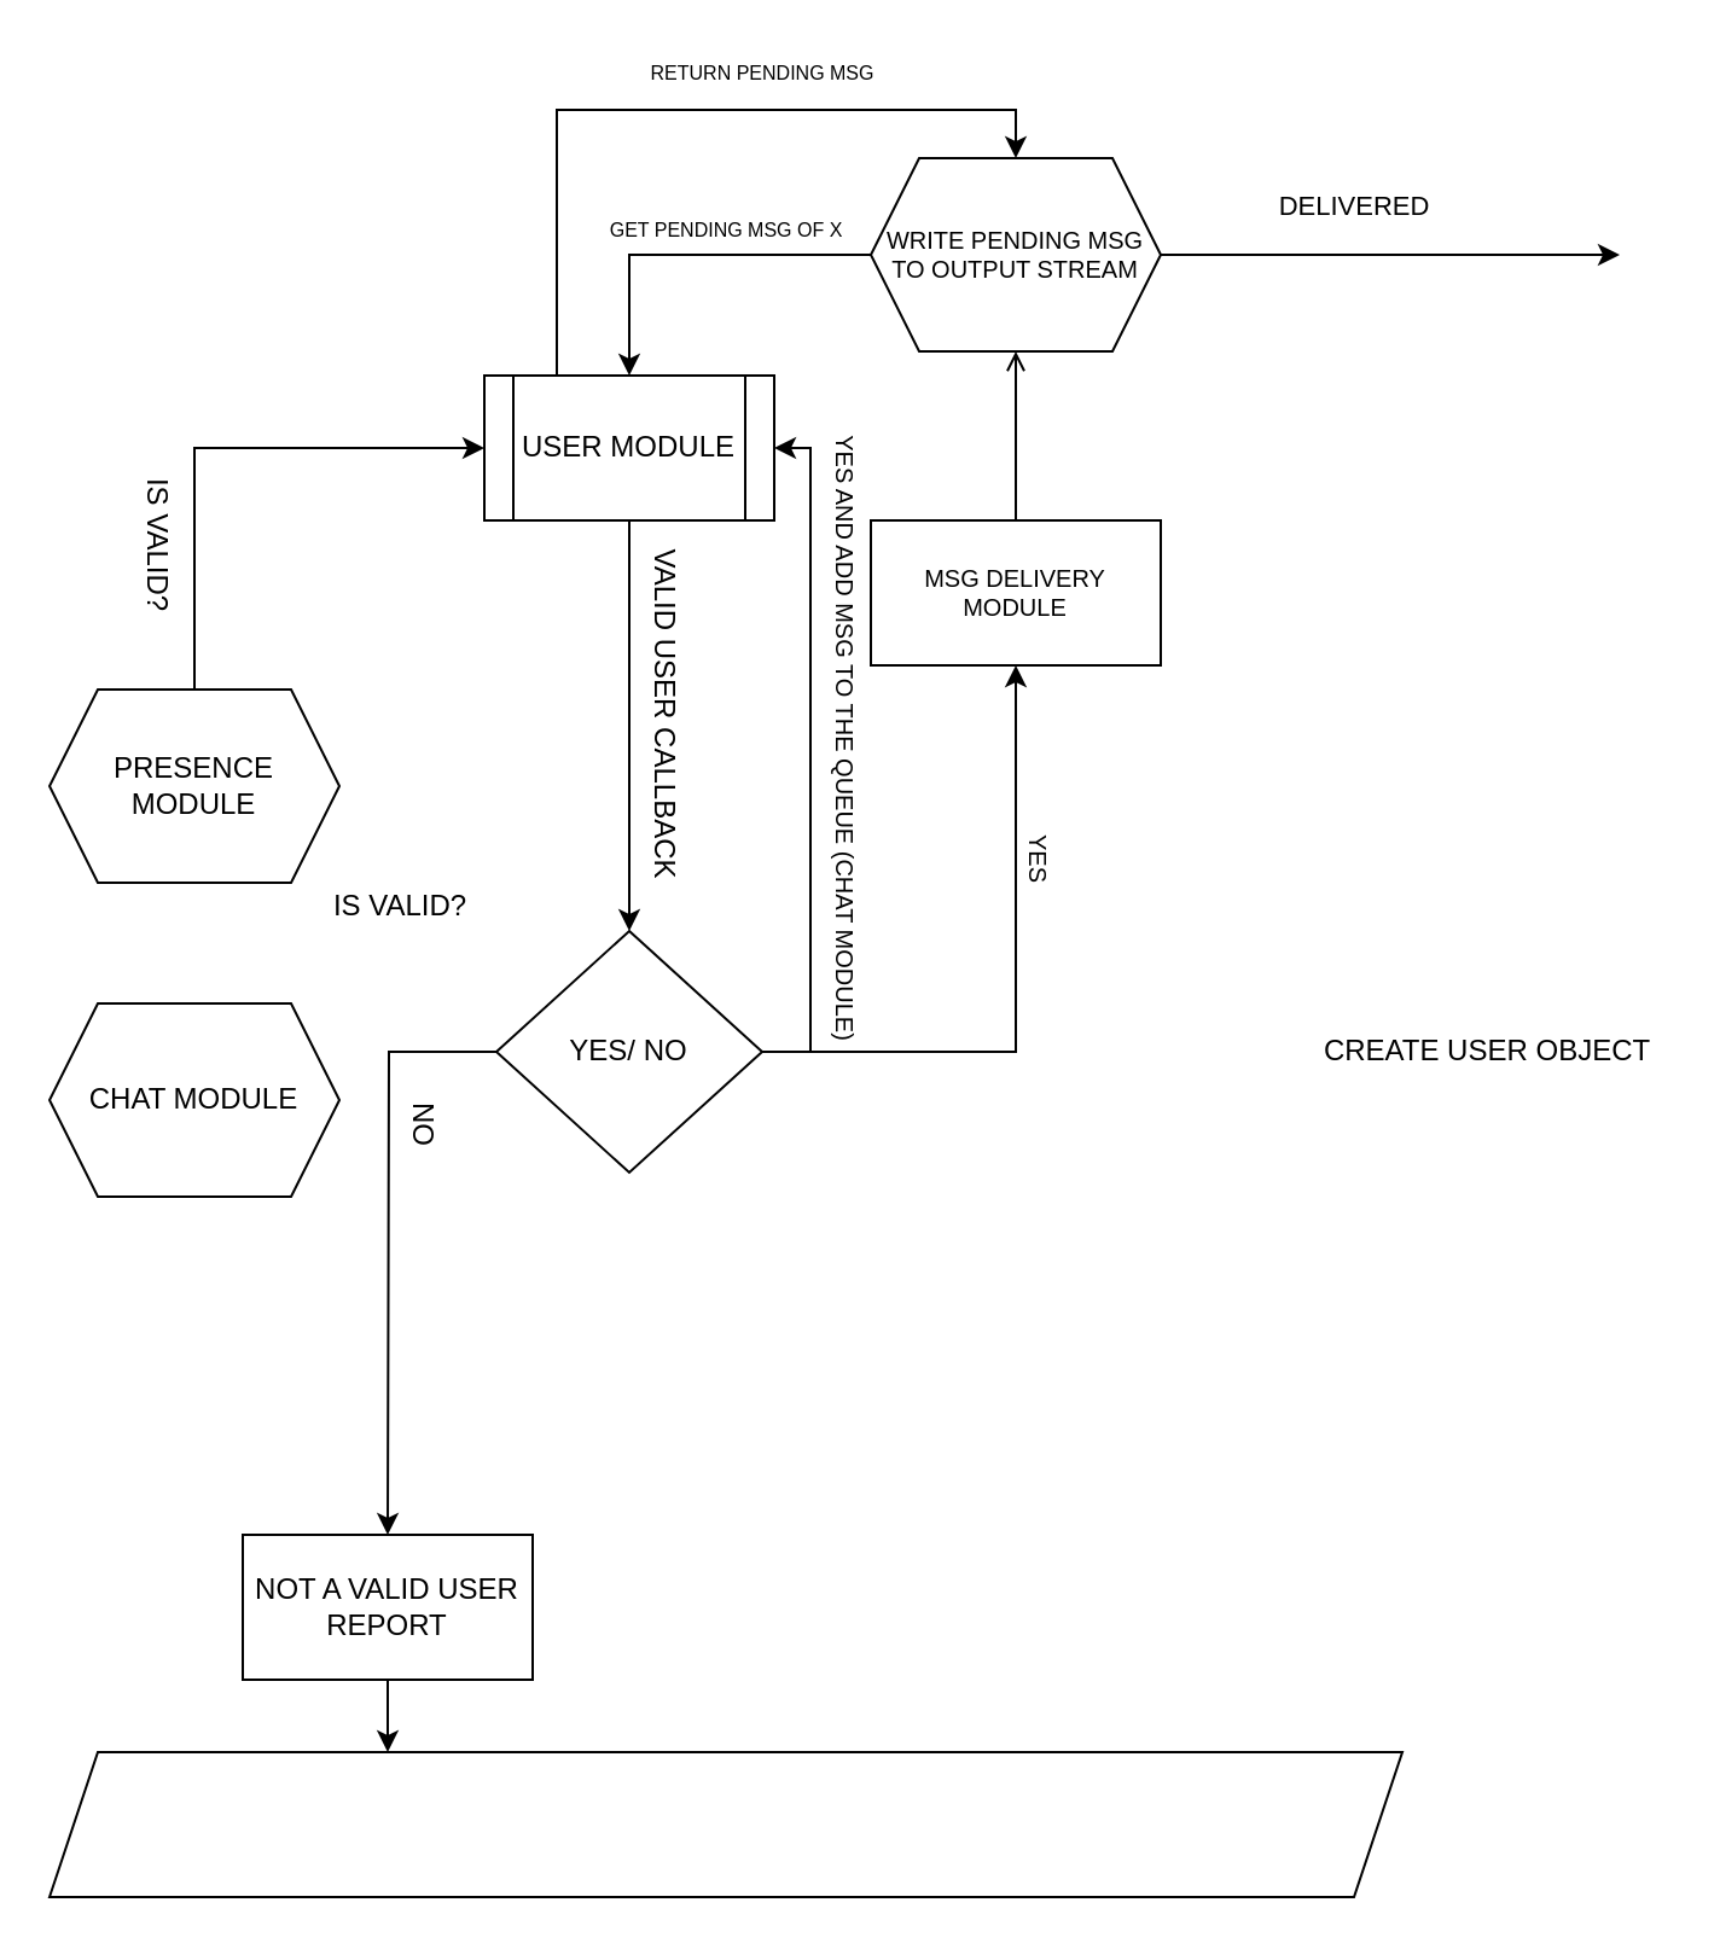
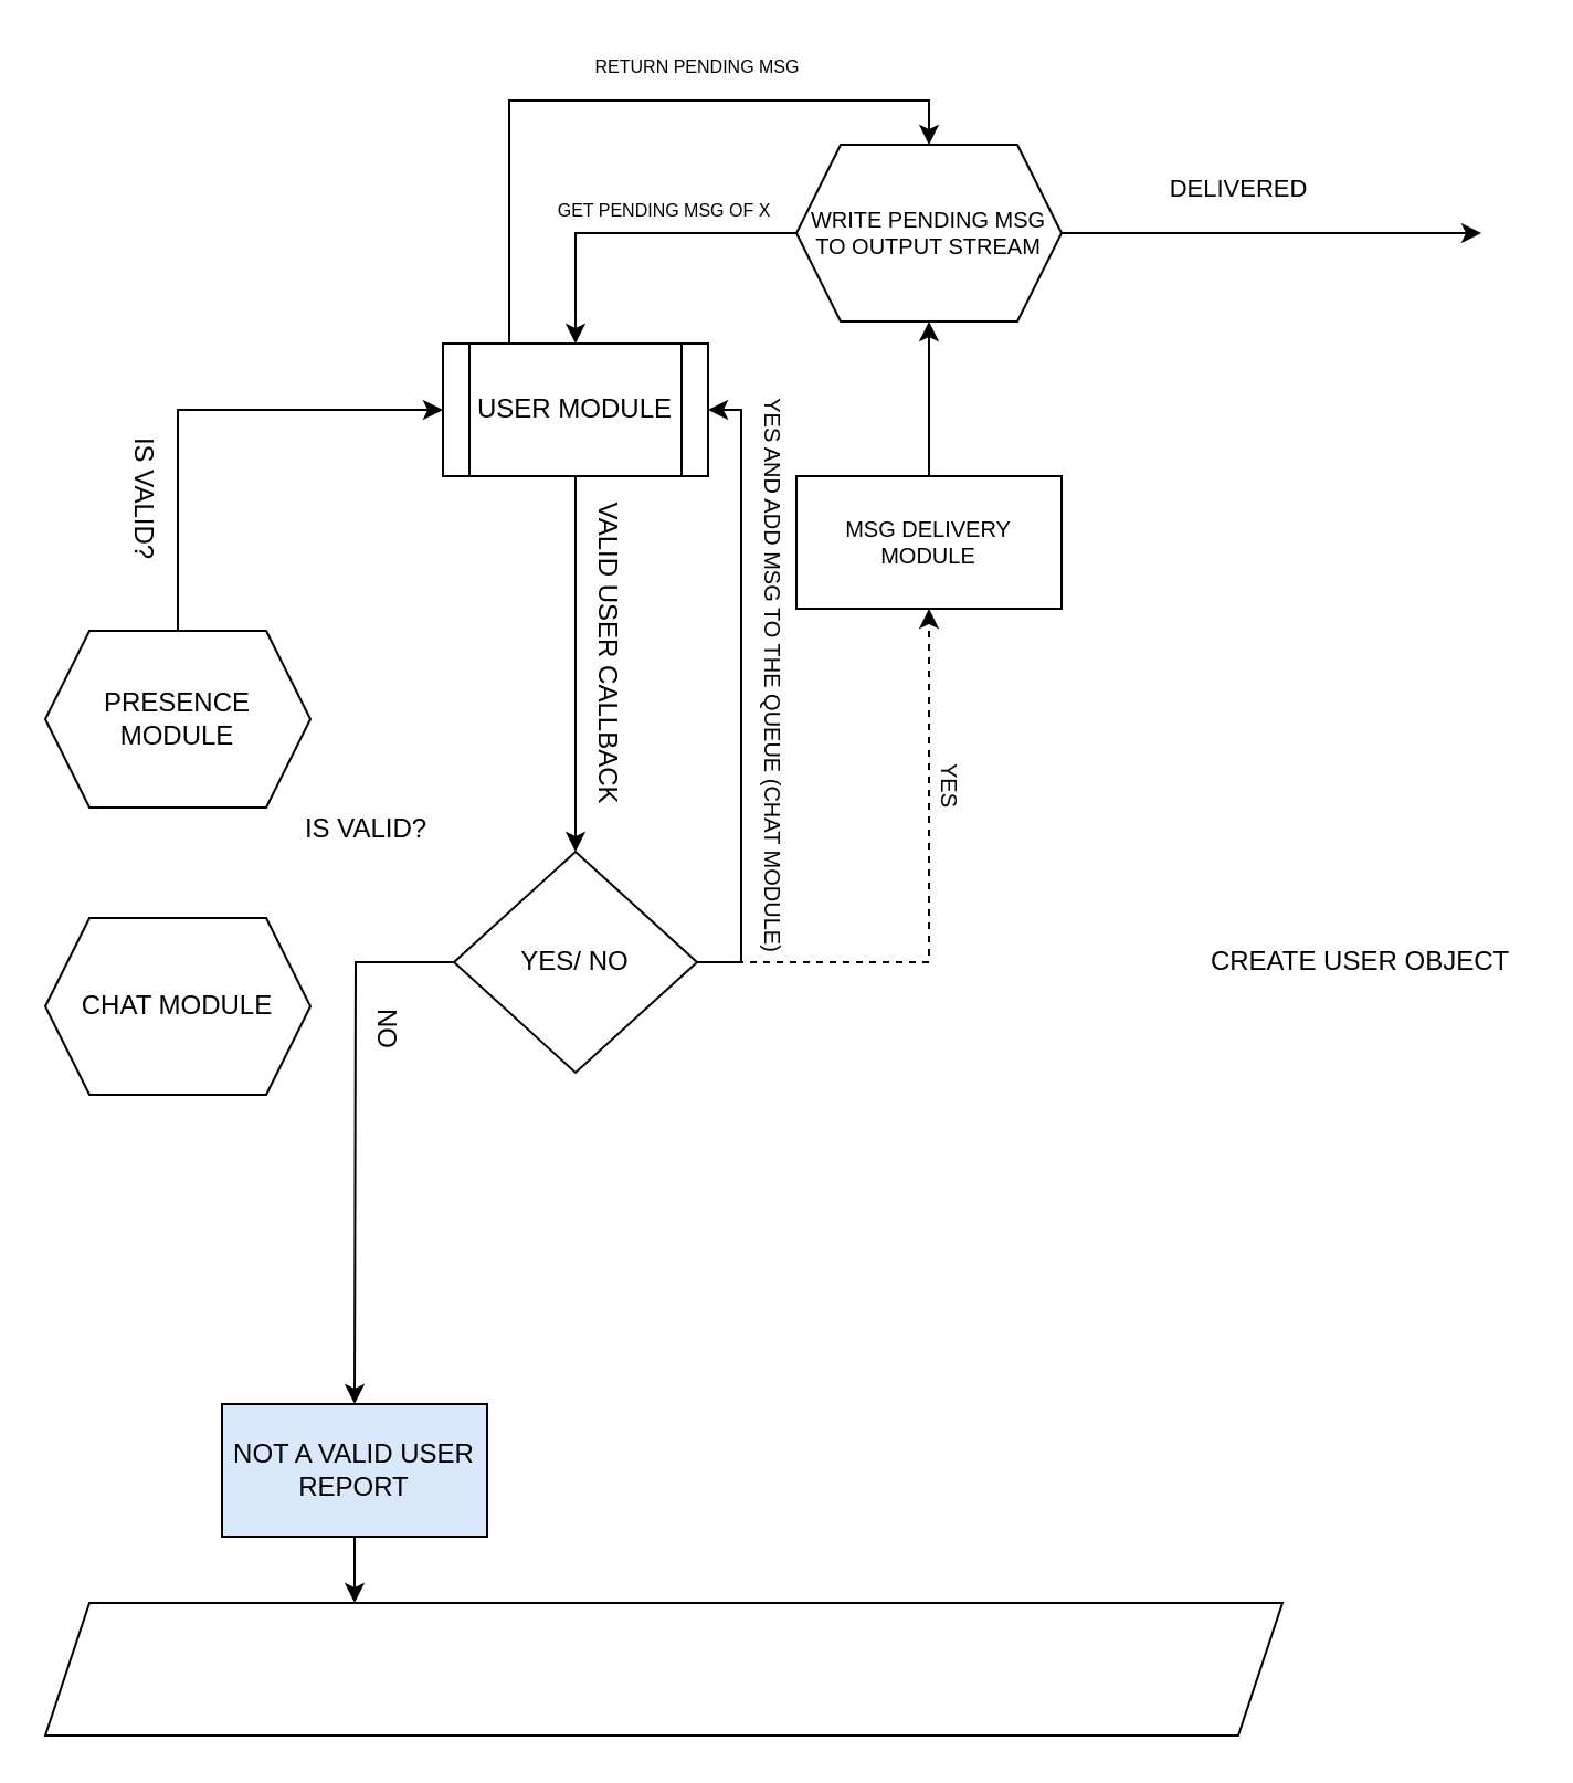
  <mxCell id="0" />
  <mxCell id="1" parent="0" />
  <mxCell id="2" style="edgeStyle=orthogonalEdgeStyle;rounded=0;orthogonalLoop=1;jettySize=auto;html=1;exitX=0.5;exitY=1;exitDx=0;exitDy=0;" edge="1" parent="1" source="4"><mxGeometry relative="1" as="geometry"><mxPoint x="260" y="385" as="targetPoint" /></mxGeometry></mxCell>
  <mxCell id="3" style="edgeStyle=orthogonalEdgeStyle;rounded=0;orthogonalLoop=1;jettySize=auto;html=1;exitX=0.25;exitY=0;exitDx=0;exitDy=0;entryX=0.5;entryY=0;entryDx=0;entryDy=0;fontSize=8;" edge="1" parent="1" source="4" target="26"><mxGeometry relative="1" as="geometry" /></mxCell>
  <mxCell id="4" value="USER MODULE" style="shape=process;whiteSpace=wrap;html=1;backgroundOutline=1;" vertex="1" parent="1"><mxGeometry x="200" y="155" width="120" height="60" as="geometry" /></mxCell>
  <mxCell id="5" style="edgeStyle=orthogonalEdgeStyle;rounded=0;orthogonalLoop=1;jettySize=auto;html=1;exitX=0.5;exitY=0;exitDx=0;exitDy=0;entryX=0;entryY=0.5;entryDx=0;entryDy=0;" edge="1" parent="1" source="6" target="4"><mxGeometry relative="1" as="geometry" /></mxCell>
  <mxCell id="6" value="PRESENCE MODULE" style="shape=hexagon;perimeter=hexagonPerimeter2;whiteSpace=wrap;html=1;fixedSize=1;" vertex="1" parent="1"><mxGeometry x="20" y="285" width="120" height="80" as="geometry" /></mxCell>
  <mxCell id="7" value="CHAT MODULE" style="shape=hexagon;perimeter=hexagonPerimeter2;whiteSpace=wrap;html=1;fixedSize=1;" vertex="1" parent="1"><mxGeometry x="20" y="415" width="120" height="80" as="geometry" /></mxCell>
  <mxCell id="8" value="IS VALID?" style="text;html=1;align=center;verticalAlign=middle;resizable=0;points=[];autosize=1;strokeColor=none;fillColor=none;" vertex="1" parent="1"><mxGeometry x="130" y="365" width="70" height="20" as="geometry" /></mxCell>
  <mxCell id="9" style="edgeStyle=orthogonalEdgeStyle;rounded=0;orthogonalLoop=1;jettySize=auto;html=1;exitX=1;exitY=0.5;exitDx=0;exitDy=0;entryX=1;entryY=0.5;entryDx=0;entryDy=0;" edge="1" parent="1" source="12" target="4"><mxGeometry relative="1" as="geometry"><mxPoint x="370" y="305" as="targetPoint" /></mxGeometry></mxCell>
  <mxCell id="10" style="edgeStyle=orthogonalEdgeStyle;rounded=0;orthogonalLoop=1;jettySize=auto;html=1;exitX=0;exitY=0.5;exitDx=0;exitDy=0;" edge="1" parent="1" source="12"><mxGeometry relative="1" as="geometry"><mxPoint x="160" y="635" as="targetPoint" /></mxGeometry></mxCell>
- <mxCell id="11" style="edgeStyle=orthogonalEdgeStyle;rounded=0;orthogonalLoop=1;jettySize=auto;html=1;exitX=1;exitY=0.5;exitDx=0;exitDy=0;" edge="1" parent="1" source="12" target="22"><mxGeometry relative="1" as="geometry"><mxPoint x="420" y="245" as="targetPoint" /></mxGeometry></mxCell>
+ <mxCell id="11" style="edgeStyle=orthogonalEdgeStyle;rounded=0;orthogonalLoop=1;jettySize=auto;html=1;exitX=1;exitY=0.5;exitDx=0;exitDy=0;dashed=1;" edge="1" parent="1" source="12" target="22"><mxGeometry relative="1" as="geometry"><mxPoint x="420" y="245" as="targetPoint" /></mxGeometry></mxCell>
  <mxCell id="12" value="YES/ NO" style="rhombus;whiteSpace=wrap;html=1;" vertex="1" parent="1"><mxGeometry x="205" y="385" width="110" height="100" as="geometry" /></mxCell>
  <mxCell id="13" value="YES AND ADD MSG TO THE QUEUE (CHAT MODULE)" style="text;html=1;align=center;verticalAlign=middle;resizable=0;points=[];autosize=1;strokeColor=none;fillColor=none;rotation=90;fontSize=10;" vertex="1" parent="1"><mxGeometry x="215" y="295" width="270" height="20" as="geometry" /></mxCell>
  <mxCell id="14" value="NO" style="text;html=1;align=center;verticalAlign=middle;resizable=0;points=[];autosize=1;strokeColor=none;fillColor=none;rotation=90;" vertex="1" parent="1"><mxGeometry x="160" y="455" width="30" height="20" as="geometry" /></mxCell>
  <mxCell id="15" value="VALID USER CALLBACK" style="text;html=1;align=center;verticalAlign=middle;resizable=0;points=[];autosize=1;strokeColor=none;fillColor=none;rotation=90;" vertex="1" parent="1"><mxGeometry x="200" y="285" width="150" height="20" as="geometry" /></mxCell>
  <mxCell id="16" value="" style="shape=parallelogram;perimeter=parallelogramPerimeter;whiteSpace=wrap;html=1;fixedSize=1;" vertex="1" parent="1"><mxGeometry x="20" y="725" width="560" height="60" as="geometry" /></mxCell>
  <mxCell id="17" style="edgeStyle=orthogonalEdgeStyle;rounded=0;orthogonalLoop=1;jettySize=auto;html=1;exitX=0.5;exitY=1;exitDx=0;exitDy=0;entryX=0.25;entryY=0;entryDx=0;entryDy=0;" edge="1" parent="1" source="18" target="16"><mxGeometry relative="1" as="geometry" /></mxCell>
- <mxCell id="18" value="NOT A VALID USER REPORT" style="rounded=0;whiteSpace=wrap;html=1;" vertex="1" parent="1"><mxGeometry x="100" y="635" width="120" height="60" as="geometry" /></mxCell>
+ <mxCell id="18" value="NOT A VALID USER REPORT" style="rounded=0;whiteSpace=wrap;html=1;fillColor=#dae8fc;" vertex="1" parent="1"><mxGeometry x="100" y="635" width="120" height="60" as="geometry" /></mxCell>
  <mxCell id="19" value="CREATE USER OBJECT" style="text;html=1;align=center;verticalAlign=middle;resizable=0;points=[];autosize=1;strokeColor=none;fillColor=none;" vertex="1" parent="1"><mxGeometry x="540" y="425" width="150" height="20" as="geometry" /></mxCell>
  <mxCell id="20" value="IS VALID?" style="text;html=1;align=center;verticalAlign=middle;resizable=0;points=[];autosize=1;strokeColor=none;fillColor=none;rotation=90;" vertex="1" parent="1"><mxGeometry x="30" y="215" width="70" height="20" as="geometry" /></mxCell>
- <mxCell id="21" style="edgeStyle=orthogonalEdgeStyle;rounded=0;orthogonalLoop=1;jettySize=auto;html=1;exitX=0.5;exitY=0;exitDx=0;exitDy=0;fontSize=10;endArrow=open;" edge="1" parent="1" source="22" target="26"><mxGeometry relative="1" as="geometry"><mxPoint x="420" y="105" as="targetPoint" /></mxGeometry></mxCell>
+ <mxCell id="21" style="edgeStyle=orthogonalEdgeStyle;rounded=0;orthogonalLoop=1;jettySize=auto;html=1;exitX=0.5;exitY=0;exitDx=0;exitDy=0;fontSize=10;" edge="1" parent="1" source="22" target="26"><mxGeometry relative="1" as="geometry"><mxPoint x="420" y="105" as="targetPoint" /></mxGeometry></mxCell>
  <mxCell id="22" value="MSG DELIVERY MODULE" style="rounded=0;whiteSpace=wrap;html=1;fontSize=10;" vertex="1" parent="1"><mxGeometry x="360" y="215" width="120" height="60" as="geometry" /></mxCell>
  <mxCell id="23" value="YES" style="text;html=1;align=center;verticalAlign=middle;resizable=0;points=[];autosize=1;strokeColor=none;fillColor=none;fontSize=10;rotation=90;" vertex="1" parent="1"><mxGeometry x="410" y="345" width="40" height="20" as="geometry" /></mxCell>
  <mxCell id="24" style="edgeStyle=orthogonalEdgeStyle;rounded=0;orthogonalLoop=1;jettySize=auto;html=1;exitX=0;exitY=0.5;exitDx=0;exitDy=0;fontSize=10;" edge="1" parent="1" source="26" target="4"><mxGeometry relative="1" as="geometry" /></mxCell>
  <mxCell id="25" style="edgeStyle=orthogonalEdgeStyle;rounded=0;orthogonalLoop=1;jettySize=auto;html=1;exitX=1;exitY=0.5;exitDx=0;exitDy=0;fontSize=8;" edge="1" parent="1" source="26"><mxGeometry relative="1" as="geometry"><mxPoint x="670" y="105" as="targetPoint" /></mxGeometry></mxCell>
  <mxCell id="26" value="WRITE PENDING MSG TO OUTPUT STREAM" style="shape=hexagon;perimeter=hexagonPerimeter2;whiteSpace=wrap;html=1;fixedSize=1;fontSize=10;" vertex="1" parent="1"><mxGeometry x="360" y="65" width="120" height="80" as="geometry" /></mxCell>
  <mxCell id="27" value="GET PENDING MSG OF X" style="text;html=1;align=center;verticalAlign=middle;resizable=0;points=[];autosize=1;strokeColor=none;fillColor=none;fontSize=8;" vertex="1" parent="1"><mxGeometry x="245" width="110" height="20" as="geometry" y="85" /></mxCell>
  <mxCell id="28" value="RETURN PENDING MSG" style="text;html=1;align=center;verticalAlign=middle;resizable=0;points=[];autosize=1;strokeColor=none;fillColor=none;fontSize=8;" vertex="1" parent="1"><mxGeometry x="260" y="20" width="110" height="20" as="geometry" /></mxCell>
  <mxCell id="29" value="DELIVERED" style="text;html=1;align=center;verticalAlign=middle;resizable=0;points=[];autosize=1;strokeColor=none;fillColor=none;fontSize=11;" vertex="1" parent="1"><mxGeometry x="520" y="75" width="80" height="20" as="geometry" /></mxCell>
